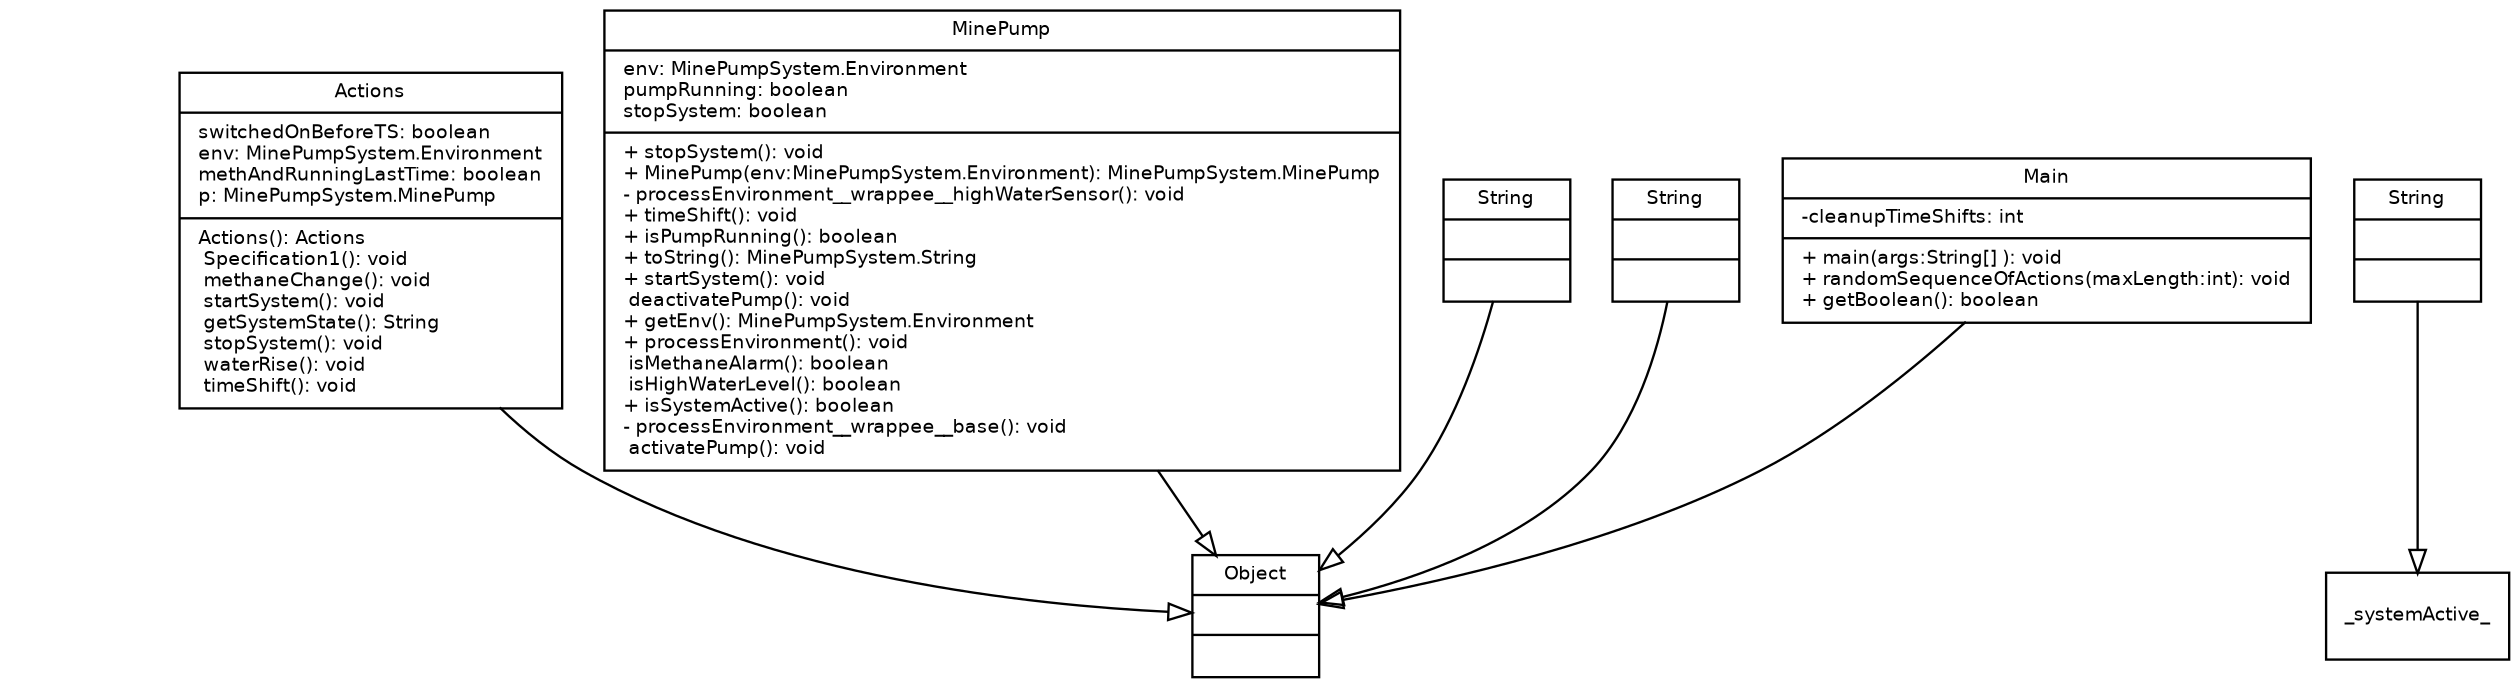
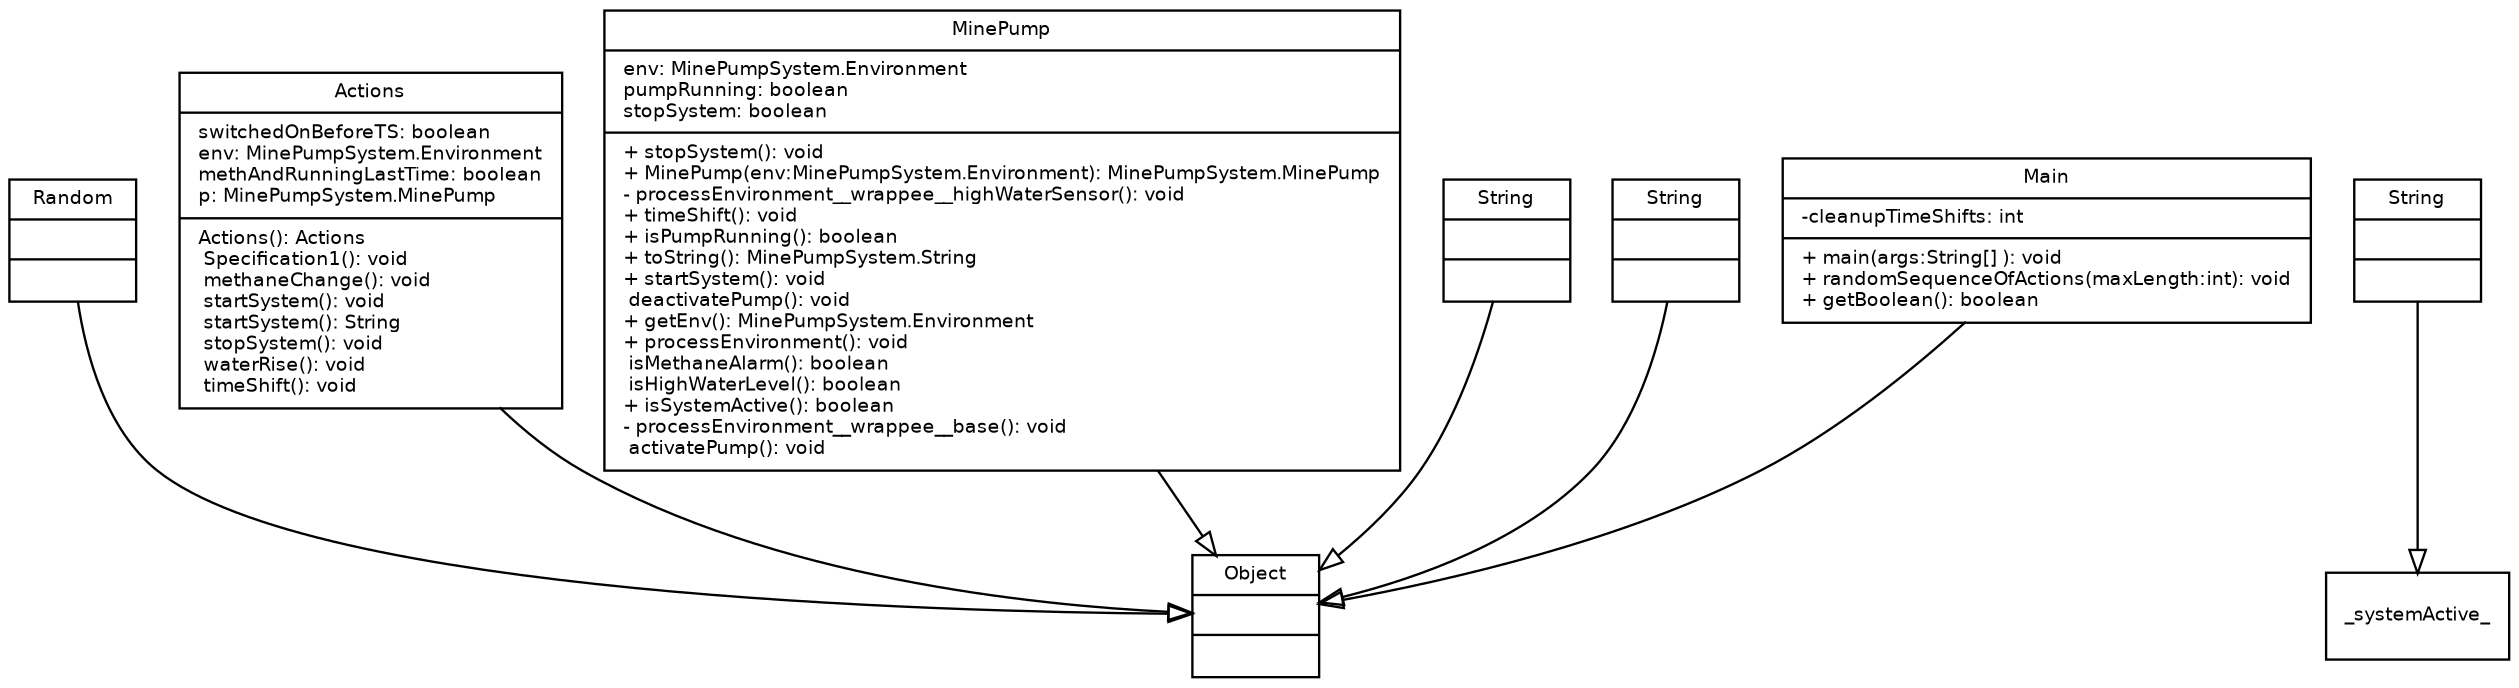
  digraph {
    fontname="Bitstream Vera Sans"
    fontsize=8
    node [fontname="Bitstream Vera Sans" fontsize=8 shape=record]
    edge [arrowhead=empty arrowtail=none fontname="Bitstream Vera Sans" fontsize=8 style=solid]
+   n1 [label="{Random||}"]
    n2 [label="{Object||}"]
-   n3 [label="{Actions|switchedOnBeforeTS: boolean\lenv: MinePumpSystem.Environment\lmethAndRunningLastTime: boolean\lp: MinePumpSystem.MinePump\l| Actions(): Actions\l Specification1(): void\l methaneChange(): void\l startSystem(): void\l getSystemState(): String\l stopSystem(): void\l waterRise(): void\l timeShift(): void\l}"]
+   n3 [label="{Actions|switchedOnBeforeTS: boolean\lenv: MinePumpSystem.Environment\lmethAndRunningLastTime: boolean\lp: MinePumpSystem.MinePump\l| Actions(): Actions\l Specification1(): void\l methaneChange(): void\l startSystem(): void\l startSystem(): String\l stopSystem(): void\l waterRise(): void\l timeShift(): void\l}"]
    n4 [label="{MinePump|env: MinePumpSystem.Environment\lpumpRunning: boolean\lstopSystem: boolean\l|+ stopSystem(): void\l+ MinePump(env:MinePumpSystem.Environment): MinePumpSystem.MinePump\l- processEnvironment__wrappee__highWaterSensor(): void\l+ timeShift(): void\l+ isPumpRunning(): boolean\l+ toString(): MinePumpSystem.String\l+ startSystem(): void\l deactivatePump(): void\l+ getEnv(): MinePumpSystem.Environment\l+ processEnvironment(): void\l isMethaneAlarm(): boolean\l isHighWaterLevel(): boolean\l+ isSystemActive(): boolean\l- processEnvironment__wrappee__base(): void\l activatePump(): void\l}"]
    n5 [label="{String||}"]
    n6 [label=_systemActive_]
    n7 [label="{String||}"]
    n8 [label="{String||}"]
    n9 [label="{Main|-cleanupTimeShifts: int\l|+ main(args:String[] ): void\l+ randomSequenceOfActions(maxLength:int): void\l+ getBoolean(): boolean\l}"]
+   n1 -> n2
    n3 -> n2
    n4 -> n2
    n5 -> n6
    n7 -> n2
    n8 -> n2
    n9 -> n2
  }
